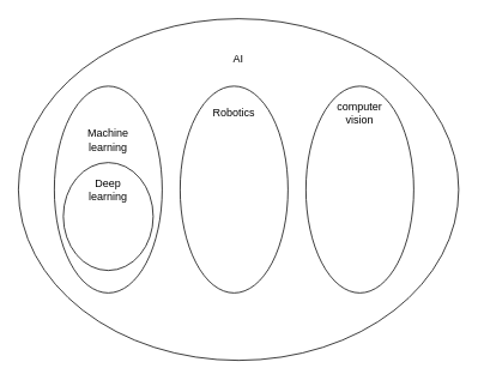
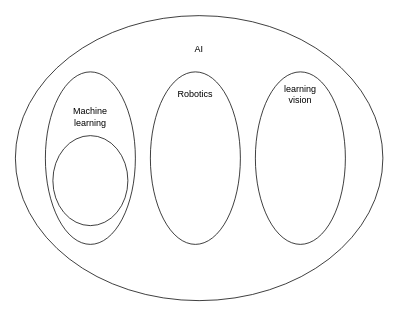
  <mxCell id="0" />
  <mxCell id="1" parent="0" />
  <mxCell id="2" value="" style="ellipse;whiteSpace=wrap;html=1;" vertex="1" parent="1"><mxGeometry x="20" y="20" width="490" height="380" as="geometry" /></mxCell>
  <mxCell id="3" value="AI" style="text;html=1;align=center;verticalAlign=middle;whiteSpace=wrap;rounded=0;" vertex="1" parent="1"><mxGeometry x="235" y="50" width="60" height="30" as="geometry" /></mxCell>
  <mxCell id="4" value="" style="ellipse;whiteSpace=wrap;html=1;" vertex="1" parent="1"><mxGeometry x="60" y="95" width="120" height="230" as="geometry" /></mxCell>
  <mxCell id="5" value="" style="ellipse;whiteSpace=wrap;html=1;" vertex="1" parent="1"><mxGeometry x="200" y="95" width="120" height="230" as="geometry" /></mxCell>
  <mxCell id="6" value="" style="ellipse;whiteSpace=wrap;html=1;" vertex="1" parent="1"><mxGeometry x="340" y="95" width="120" height="230" as="geometry" /></mxCell>
  <mxCell id="7" value="Robotics" style="text;html=1;align=center;verticalAlign=middle;whiteSpace=wrap;rounded=0;" vertex="1" parent="1"><mxGeometry x="230" y="110" width="60" height="30" as="geometry" /></mxCell>
  <mxCell id="8" value="Machine learning" style="text;html=1;align=center;verticalAlign=middle;whiteSpace=wrap;rounded=0;" vertex="1" parent="1"><mxGeometry x="90" y="140" width="60" height="30" as="geometry" /></mxCell>
- <mxCell id="9" value="computer vision" style="text;html=1;align=center;verticalAlign=middle;whiteSpace=wrap;rounded=0;" vertex="1" parent="1"><mxGeometry x="370" y="110" width="60" height="30" as="geometry" /></mxCell>
+ <mxCell id="9" value="learning vision" style="text;html=1;align=center;verticalAlign=middle;whiteSpace=wrap;rounded=0;" vertex="1" parent="1"><mxGeometry x="370" y="110" width="60" height="30" as="geometry" /></mxCell>
  <mxCell id="10" value="" style="ellipse;whiteSpace=wrap;html=1;" vertex="1" parent="1"><mxGeometry x="70" y="180" width="100" height="120" as="geometry" /></mxCell>
- <mxCell id="11" value="Deep learning" style="text;html=1;align=center;verticalAlign=middle;whiteSpace=wrap;rounded=0;" vertex="1" parent="1"><mxGeometry x="90" y="195" width="60" height="30" as="geometry" /></mxCell>
